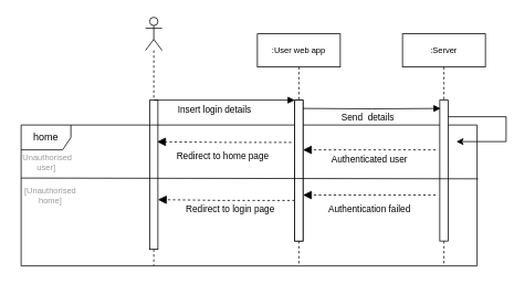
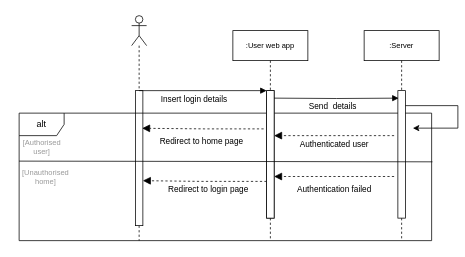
  <mxCell id="0" />
  <mxCell id="1" parent="0" />
  <mxCell id="2" value="" style="shape=umlLifeline;participant=umlActor;perimeter=lifelinePerimeter;whiteSpace=wrap;html=1;container=1;collapsible=0;recursiveResize=0;verticalAlign=top;spacingTop=36;outlineConnect=0;" parent="1" vertex="1"><mxGeometry x="175" y="20" width="20" height="300" as="geometry" /></mxCell>
  <mxCell id="3" value="" style="html=1;points=[];perimeter=orthogonalPerimeter;" parent="2" vertex="1"><mxGeometry x="5" y="100" width="10" height="180" as="geometry" /></mxCell>
  <mxCell id="4" value="Insert login details" style="html=1;verticalAlign=bottom;endArrow=block;rounded=0;edgeStyle=orthogonalEdgeStyle;" parent="1" edge="1"><mxGeometry x="-0.143" y="-20" width="80" relative="1" as="geometry"><mxPoint x="185" y="120" as="sourcePoint" /><mxPoint x="355" y="120" as="targetPoint" /><mxPoint as="offset" /></mxGeometry></mxCell>
- <mxCell id="5" value="home" style="shape=umlFrame;whiteSpace=wrap;html=1;" parent="1" vertex="1"><mxGeometry x="25" y="150" width="550" height="170" as="geometry" /></mxCell>
+ <mxCell id="5" value="alt" style="shape=umlFrame;whiteSpace=wrap;html=1;" parent="1" vertex="1"><mxGeometry x="25" y="150" width="550" height="170" as="geometry" /></mxCell>
  <mxCell id="6" value="" style="html=1;points=[];perimeter=orthogonalPerimeter;" parent="1" vertex="1"><mxGeometry x="355" y="120" width="10" height="170" as="geometry" /></mxCell>
  <mxCell id="7" value="Redirect to home page" style="html=1;verticalAlign=bottom;endArrow=block;dashed=1;endSize=8;rounded=0;edgeStyle=orthogonalEdgeStyle;entryX=0.9;entryY=0.279;entryDx=0;entryDy=0;entryPerimeter=0;exitX=-0.4;exitY=0.3;exitDx=0;exitDy=0;exitPerimeter=0;strokeWidth=1;endFill=1;" parent="1" source="6" target="3" edge="1"><mxGeometry x="0.031" y="26" relative="1" as="geometry"><mxPoint x="335" y="160" as="sourcePoint" /><mxPoint x="255" y="160" as="targetPoint" /><mxPoint y="1" as="offset" /></mxGeometry></mxCell>
  <mxCell id="8" value="Redirect to login page" style="html=1;verticalAlign=bottom;endArrow=block;dashed=1;endSize=8;rounded=0;edgeStyle=orthogonalEdgeStyle;exitX=0;exitY=0.712;exitDx=0;exitDy=0;exitPerimeter=0;entryX=1;entryY=0.667;entryDx=0;entryDy=0;entryPerimeter=0;endFill=1;" parent="1" source="6" target="3" edge="1"><mxGeometry x="-0.053" y="19" relative="1" as="geometry"><mxPoint x="347" y="240.78" as="sourcePoint" /><mxPoint x="195" y="240" as="targetPoint" /><mxPoint as="offset" /><Array as="points"><mxPoint x="266" y="241" /></Array></mxGeometry></mxCell>
  <mxCell id="9" value="&lt;font color=&quot;#000000&quot;&gt;:User web app&lt;/font&gt;" style="shape=umlLifeline;perimeter=lifelinePerimeter;whiteSpace=wrap;html=1;container=1;collapsible=0;recursiveResize=0;outlineConnect=0;fontSize=10;fontColor=#999999;" parent="1" vertex="1"><mxGeometry x="310" y="40" width="100" height="280" as="geometry" /></mxCell>
  <mxCell id="10" value="" style="html=1;points=[];perimeter=orthogonalPerimeter;fontSize=10;fontColor=#000000;" parent="9" vertex="1"><mxGeometry x="45" y="80" width="10" height="170" as="geometry" /></mxCell>
- <mxCell id="11" value="[Unauthorised&lt;br&gt;user]" style="text;html=1;align=center;verticalAlign=middle;resizable=0;points=[];autosize=1;fontColor=#999999;fontSize=10;" parent="1" vertex="1"><mxGeometry x="20" y="180" width="70" height="30" as="geometry" /></mxCell>
+ <mxCell id="11" value="[Authorised&lt;br&gt;user]" style="text;html=1;align=center;verticalAlign=middle;resizable=0;points=[];autosize=1;fontColor=#999999;fontSize=10;" parent="1" vertex="1"><mxGeometry x="20" y="180" width="70" height="30" as="geometry" /></mxCell>
  <mxCell id="12" value="[Unauthorised&lt;br&gt;home]" style="text;html=1;align=center;verticalAlign=middle;resizable=0;points=[];autosize=1;fontColor=#999999;fontSize=10;" parent="1" vertex="1"><mxGeometry x="20" y="220" width="80" height="30" as="geometry" /></mxCell>
  <mxCell id="13" value=":Server" style="shape=umlLifeline;perimeter=lifelinePerimeter;whiteSpace=wrap;html=1;container=1;collapsible=0;recursiveResize=0;outlineConnect=0;fontSize=10;fontColor=#000000;" parent="1" vertex="1"><mxGeometry x="485" y="40" width="100" height="280" as="geometry" /></mxCell>
  <mxCell id="14" value="" style="html=1;points=[];perimeter=orthogonalPerimeter;fontSize=10;fontColor=#000000;" parent="13" vertex="1"><mxGeometry x="45" y="80" width="10" height="170" as="geometry" /></mxCell>
  <mxCell id="15" value="" style="endArrow=classic;html=1;rounded=0;fontSize=10;fontColor=#000000;strokeWidth=1;edgeStyle=orthogonalEdgeStyle;" parent="13" edge="1"><mxGeometry width="50" height="50" relative="1" as="geometry"><mxPoint x="55" y="100" as="sourcePoint" /><mxPoint x="65" y="130" as="targetPoint" /><Array as="points"><mxPoint x="125" y="130" /></Array></mxGeometry></mxCell>
  <mxCell id="16" value="Send&amp;nbsp; details" style="html=1;verticalAlign=bottom;endArrow=block;rounded=0;edgeStyle=orthogonalEdgeStyle;entryX=0.1;entryY=0.059;entryDx=0;entryDy=0;entryPerimeter=0;" parent="1" target="14" edge="1"><mxGeometry x="-0.059" y="-20" width="80" relative="1" as="geometry"><mxPoint x="365" y="130" as="sourcePoint" /><mxPoint x="525" y="130" as="targetPoint" /><mxPoint as="offset" /></mxGeometry></mxCell>
  <mxCell id="17" value="Authenticated user" style="html=1;verticalAlign=bottom;endArrow=block;dashed=1;endSize=8;rounded=0;edgeStyle=orthogonalEdgeStyle;strokeWidth=1;endFill=1;" parent="1" edge="1"><mxGeometry y="20" relative="1" as="geometry"><mxPoint x="525" y="180" as="sourcePoint" /><mxPoint x="365" y="180" as="targetPoint" /><mxPoint as="offset" /><Array as="points" /></mxGeometry></mxCell>
  <mxCell id="18" value="Authentication failed" style="html=1;verticalAlign=bottom;endArrow=block;dashed=1;endSize=8;rounded=0;edgeStyle=orthogonalEdgeStyle;strokeWidth=1;endFill=1;" parent="1" edge="1"><mxGeometry y="26" relative="1" as="geometry"><mxPoint x="525" y="234.5" as="sourcePoint" /><mxPoint x="365" y="234.5" as="targetPoint" /><mxPoint as="offset" /><Array as="points" /></mxGeometry></mxCell>
  <mxCell id="19" value="" style="endArrow=none;dashed=0;html=1;rounded=0;entryX=1.002;entryY=0.382;entryDx=0;entryDy=0;entryPerimeter=0;exitX=0.071;exitY=1.133;exitDx=0;exitDy=0;exitPerimeter=0;" edge="1" parent="1" source="11" target="5"><mxGeometry width="50" height="50" relative="1" as="geometry"><mxPoint x="395" y="270" as="sourcePoint" /><mxPoint x="445" y="220" as="targetPoint" /></mxGeometry></mxCell>
